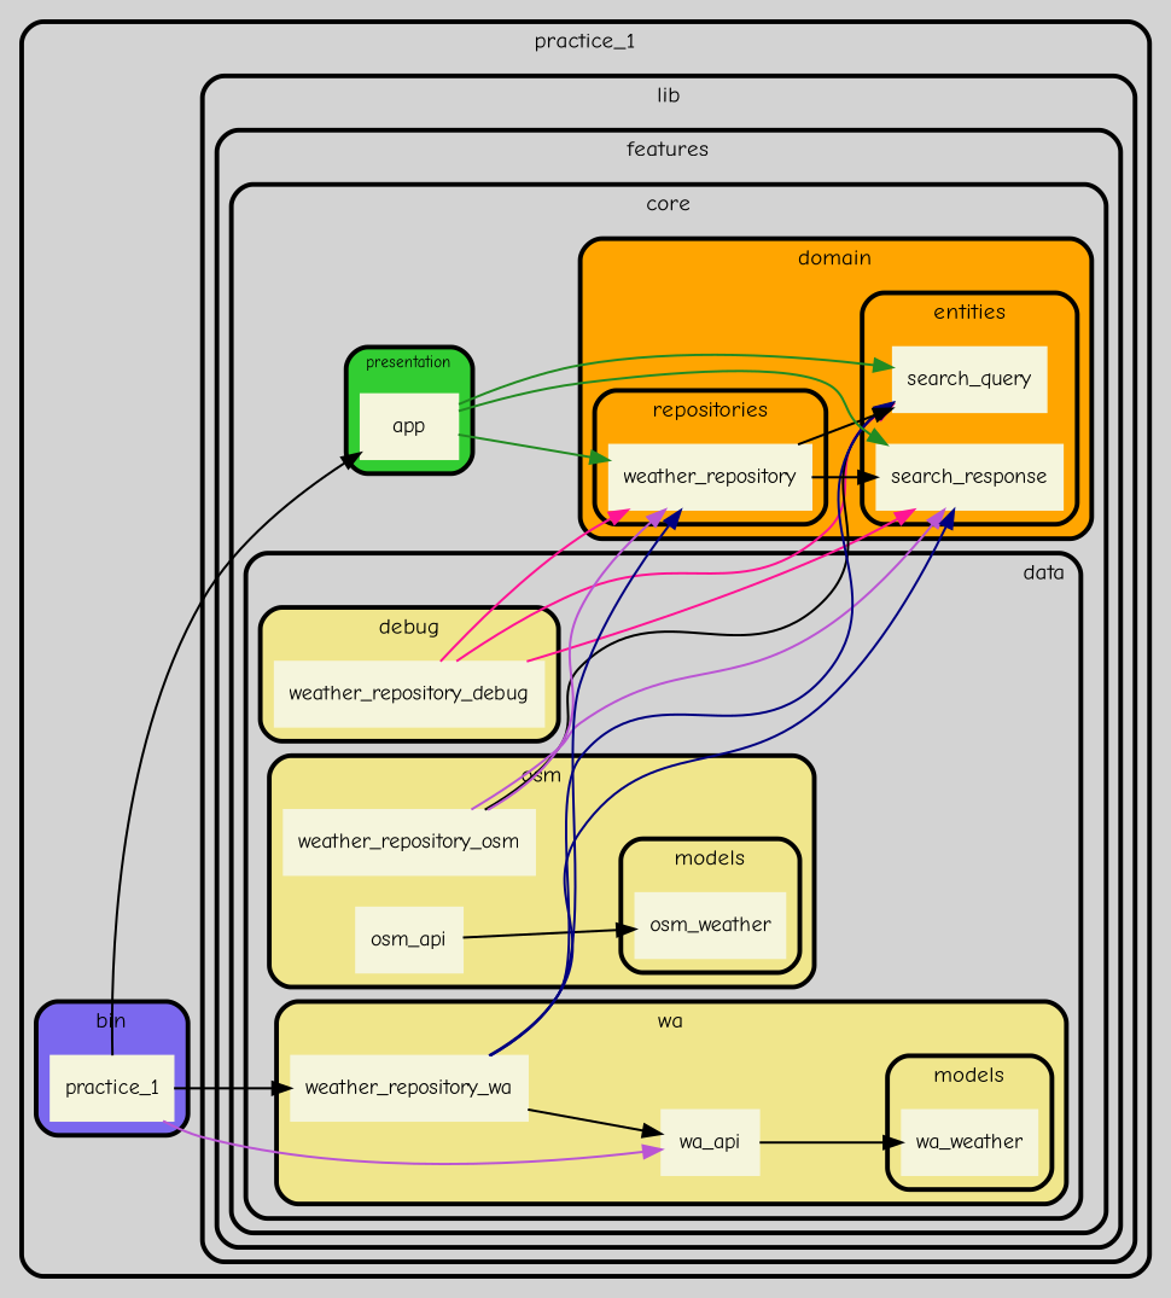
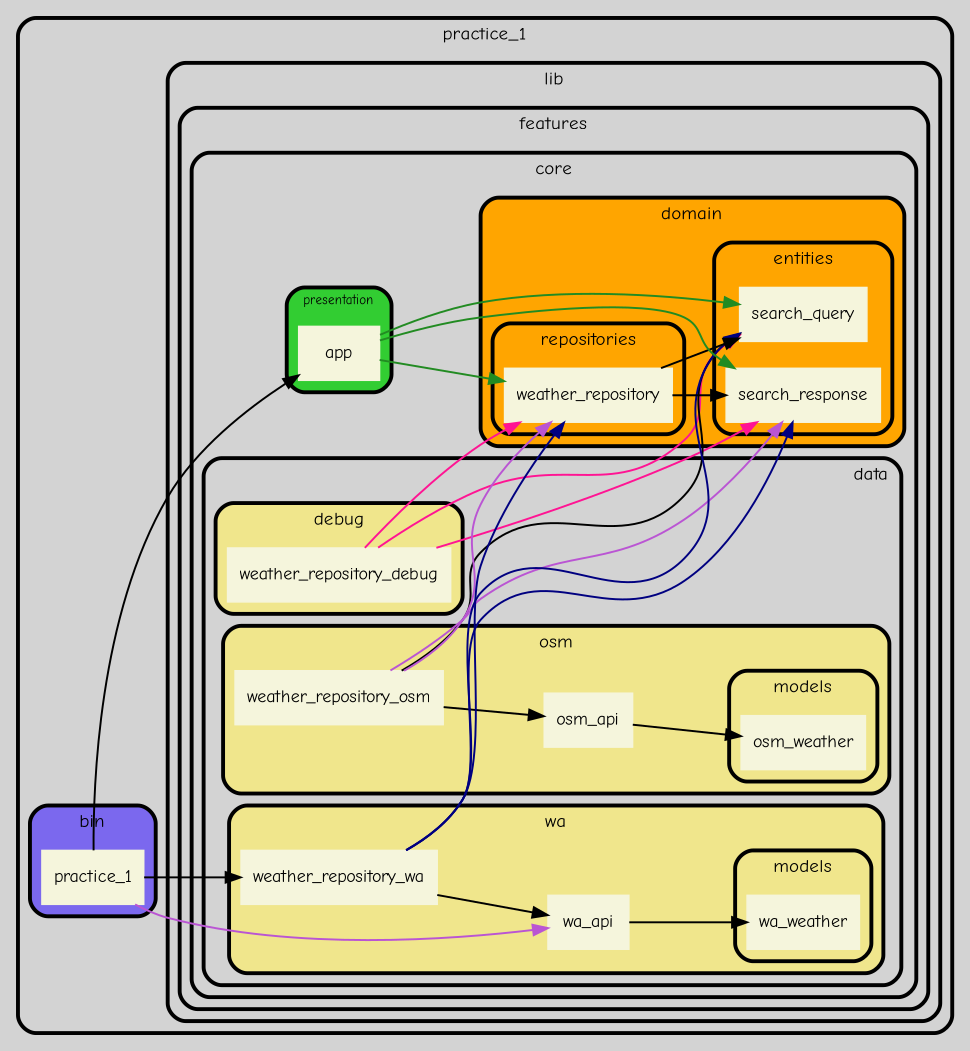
  digraph {
    bgcolor=lightgray
    fontname="Comic Neue"
    fontsize=13
    penwidth=2.6
    rankdir=LR
    style=rounded
    node [color=beige fontname="Comic Neue" fontsize=12 shape=box style=filled]
    edge [color=black fontname="Comic Neue" fontsize=10 penwidth=1.3]
    n1 [label=practice_1]
    n2 [label=weather_repository_debug]
    n3 [label=osm_weather]
    n4 [label=osm_api]
    n5 [label=weather_repository_osm]
    n6 [label=wa_weather]
    n7 [label=wa_api]
    n8 [label=weather_repository_wa]
    n9 [label=search_query]
    n10 [label=search_response]
    n11 [label=weather_repository]
    n12 [label=app]
    subgraph cluster_1 {
      label=practice_1
      subgraph cluster_2 {
        bgcolor=mediumslateblue
        label=bin
        n1
      }
      subgraph cluster_3 {
        label=lib
        subgraph cluster_4 {
          label=features
          subgraph cluster_5 {
            label=core
            subgraph cluster_6 {
              label=data
              labeljust=r
              subgraph cluster_7 {
                bgcolor=khaki
                label=osm
                labeljust=c
                n4
                n5
                subgraph cluster_8 {
                  bgcolor=khaki
                  label=models
                  labeljust=c
                  n3
                }
              }
              subgraph cluster_9 {
                bgcolor=khaki
                label=debug
                labeljust=c
                n2
              }
              subgraph cluster_10 {
                bgcolor=khaki
                label=wa
                labeljust=c
                n7
                n8
                subgraph cluster_11 {
                  bgcolor=khaki
                  label=models
                  labeljust=c
                  n6
                }
              }
            }
            subgraph cluster_12 {
              bgcolor=orange
              label=domain
              subgraph cluster_13 {
                bgcolor=orange
                label=entities
                n9
                n10
              }
              subgraph cluster_14 {
                bgcolor=orange
                label=repositories
                n11
              }
            }
            subgraph cluster_15 {
              bgcolor=limegreen
              fontsize=9
              label=presentation
              n12
            }
          }
        }
      }
    }
    n1 -> n7 [color=mediumorchid]
    n1 -> n8
    n1 -> n12
    n2 -> n9 [color=deeppink]
    n2 -> n10 [color=deeppink]
    n2 -> n11 [color=deeppink]
    n4 -> n3
+   n5 -> n4
    n5 -> n9
    n5 -> n10 [color=mediumorchid]
    n5 -> n11 [color=mediumorchid]
    n7 -> n6
    n8 -> n7
    n8 -> n9 [color=navy]
    n8 -> n10 [color=navy]
    n8 -> n11 [color=navy]
    n11 -> n9
    n11 -> n10
    n12 -> n9 [color=forestgreen]
    n12 -> n10 [color=forestgreen]
    n12 -> n11 [color=forestgreen]
  }
